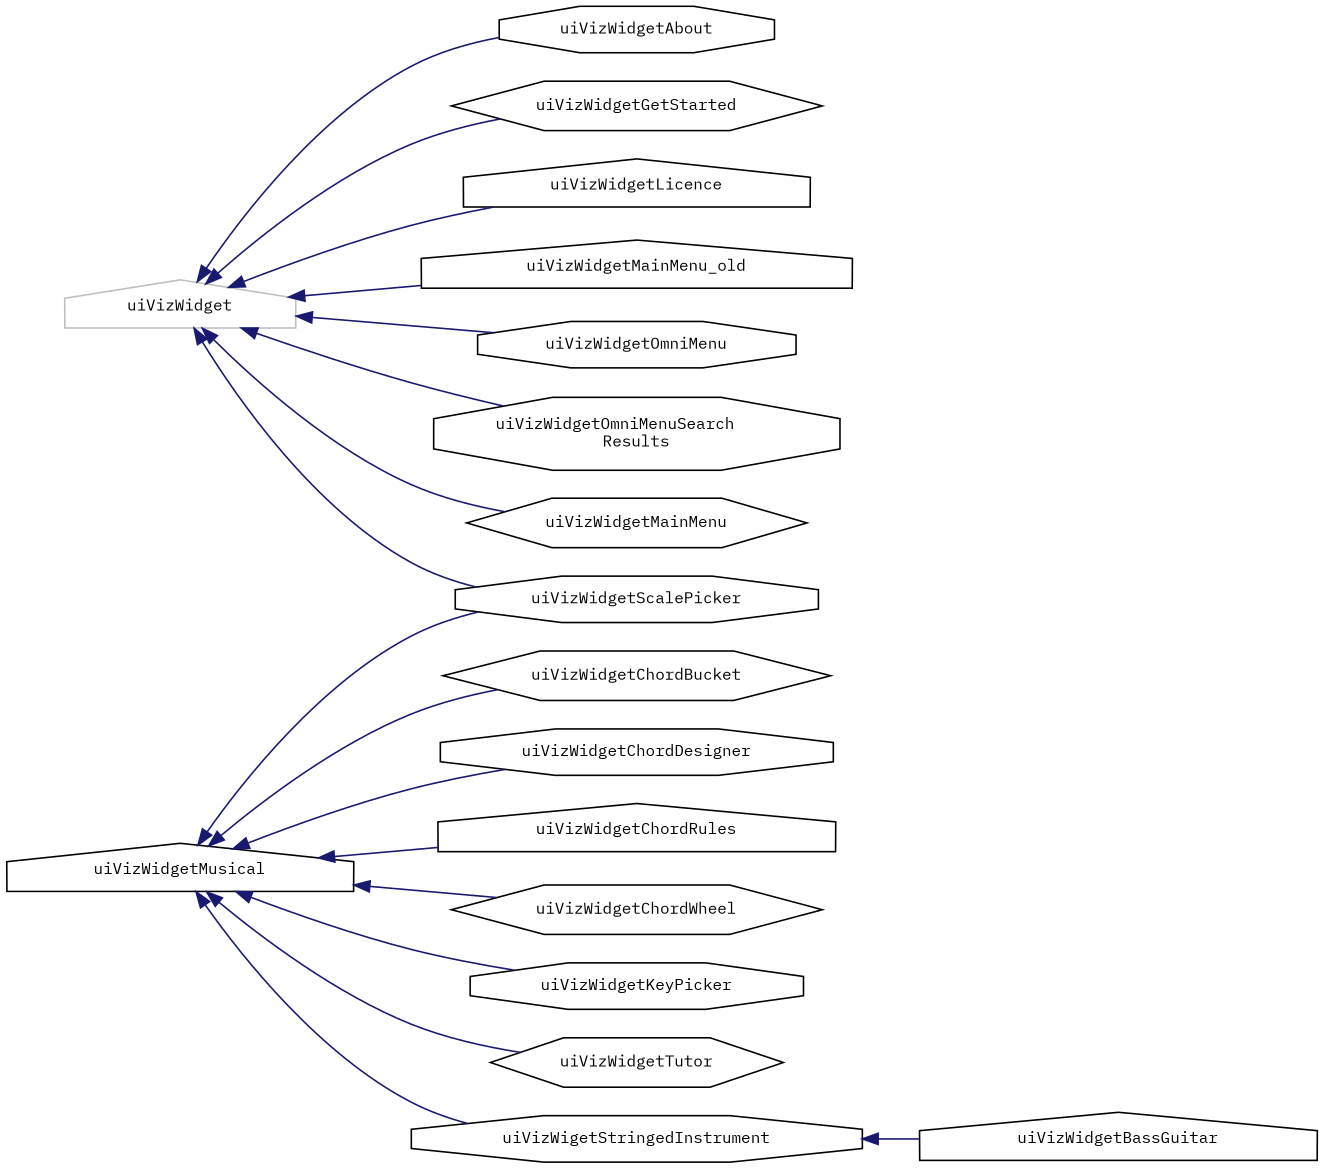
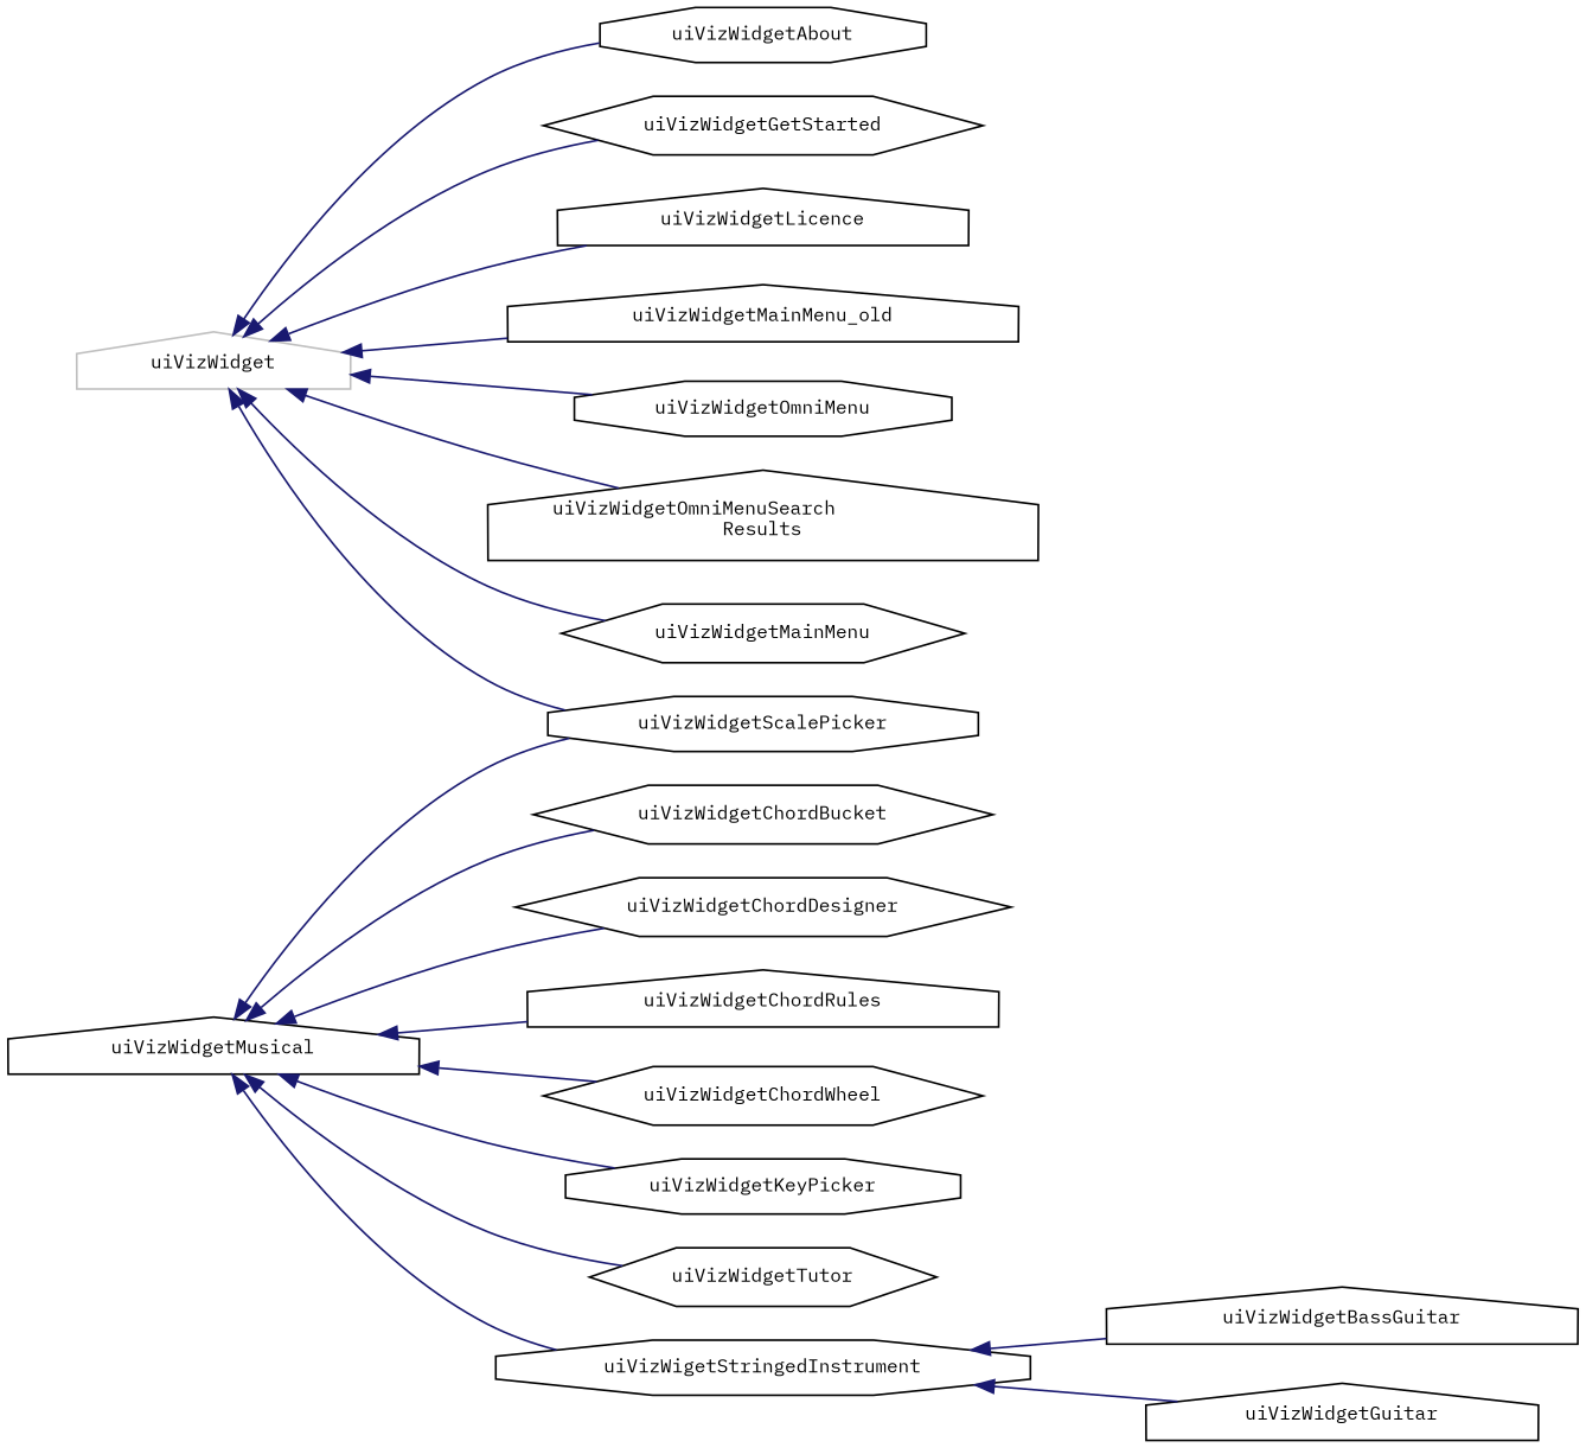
  digraph {
    fontname="IBM Plex Mono"
    rankdir=LR
    node [color=black fillcolor=white fontname="IBM Plex Mono" fontsize=10 shape=house style=filled]
    edge [color=midnightblue dir=back fontname="IBM Plex Mono" fontsize=10 labelfontname=Helvetica labelfontsize=10 style=solid]
    n1 [color=grey75 height=0.2 label=uiVizWidget width=0.4]
    n2 [height=0.2 label=uiVizWidgetAbout shape=octagon width=0.4]
    n3 [height=0.2 label=uiVizWidgetGetStarted shape=hexagon width=0.4]
    n4 [height=0.2 label=uiVizWidgetLicence width=0.4]
    n5 [height=0.2 label=uiVizWidgetMainMenu_old width=0.4]
    n6 [height=0.2 label=uiVizWidgetOmniMenu shape=octagon width=0.4]
-   n7 [height=0.2 label="uiVizWidgetOmniMenuSearch\lResults" shape=octagon width=0.4]
+   n7 [height=0.2 label="uiVizWidgetOmniMenuSearch\lResults" width=0.4]
    n8 [height=0.2 label=uiVizWidgetMainMenu shape=hexagon width=0.4]
    n9 [height=0.2 label=uiVizWidgetScalePicker shape=octagon width=0.4]
    n10 [height=0.2 label=uiVizWidgetMusical width=0.4]
    n11 [height=0.2 label=uiVizWidgetChordBucket shape=hexagon width=0.4]
-   n12 [height=0.2 label=uiVizWidgetChordDesigner shape=octagon width=0.4]
+   n12 [height=0.2 label=uiVizWidgetChordDesigner shape=hexagon width=0.4]
    n13 [height=0.2 label=uiVizWidgetChordRules width=0.4]
    n14 [height=0.2 label=uiVizWidgetChordWheel shape=hexagon width=0.4]
    n15 [height=0.2 label=uiVizWidgetKeyPicker shape=octagon width=0.4]
    n16 [height=0.2 label=uiVizWidgetTutor shape=hexagon width=0.4]
    n17 [height=0.2 label=uiVizWigetStringedInstrument shape=octagon width=0.4]
    n18 [height=0.2 label=uiVizWidgetBassGuitar width=0.4]
+   n19 [height=0.2 label=uiVizWidgetGuitar width=0.4]
    n1 -> n2
    n1 -> n3
    n1 -> n4
    n1 -> n5
    n1 -> n6
    n1 -> n7
    n1 -> n8
    n1 -> n9
    n10 -> n9
    n10 -> n11
    n10 -> n12
    n10 -> n13
    n10 -> n14
    n10 -> n15
    n10 -> n16
    n10 -> n17
    n17 -> n18
+   n17 -> n19
  }
